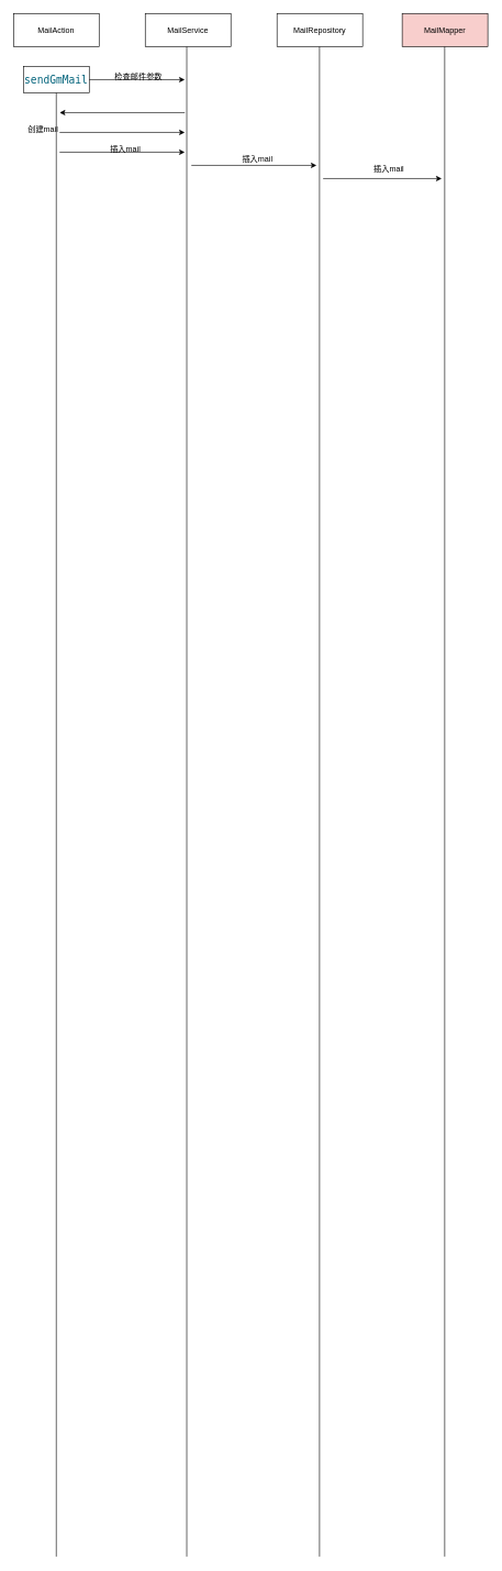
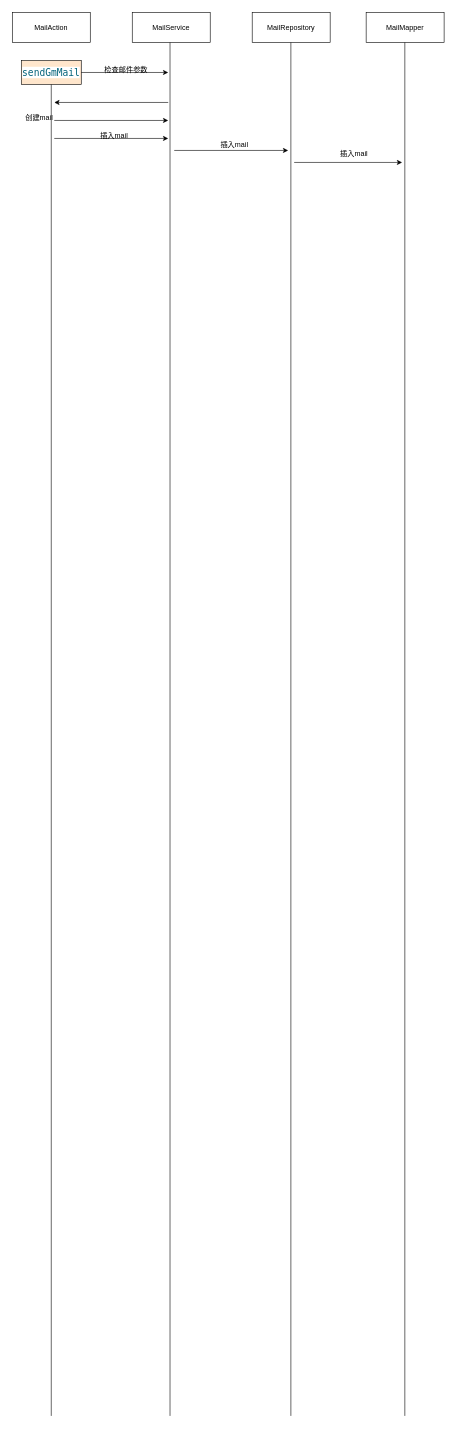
  <mxCell id="0" />
  <mxCell id="1" parent="0" />
  <mxCell id="2" value="MailAction" style="rounded=0;whiteSpace=wrap;html=1;" vertex="1" parent="1"><mxGeometry x="20" y="20" width="130" height="50" as="geometry" /></mxCell>
  <mxCell id="3" value="MailService" style="rounded=0;whiteSpace=wrap;html=1;" vertex="1" parent="1"><mxGeometry x="220" y="20" width="130" height="50" as="geometry" /></mxCell>
  <mxCell id="4" value="MailRepository" style="rounded=0;whiteSpace=wrap;html=1;" vertex="1" parent="1"><mxGeometry x="420" y="20" width="130" height="50" as="geometry" /></mxCell>
- <mxCell id="5" value="MailMapper" style="rounded=0;whiteSpace=wrap;html=1;fillColor=#f8cecc;" vertex="1" parent="1"><mxGeometry x="610" y="20" width="130" height="50" as="geometry" /></mxCell>
+ <mxCell id="5" value="MailMapper" style="rounded=0;whiteSpace=wrap;html=1;" vertex="1" parent="1"><mxGeometry x="610" y="20" width="130" height="50" as="geometry" /></mxCell>
  <mxCell id="6" value="" style="endArrow=none;html=1;rounded=0;entryX=0.5;entryY=1;entryDx=0;entryDy=0;" edge="1" parent="1"><mxGeometry width="50" height="50" relative="1" as="geometry"><mxPoint x="283" y="2360" as="sourcePoint" /><mxPoint x="283" y="70" as="targetPoint" /></mxGeometry></mxCell>
  <mxCell id="7" value="" style="endArrow=none;html=1;rounded=0;entryX=0.5;entryY=1;entryDx=0;entryDy=0;" edge="1" parent="1"><mxGeometry width="50" height="50" relative="1" as="geometry"><mxPoint x="484.5" y="2360" as="sourcePoint" /><mxPoint x="484.5" y="70" as="targetPoint" /></mxGeometry></mxCell>
  <mxCell id="8" value="" style="endArrow=none;html=1;rounded=0;entryX=0.5;entryY=1;entryDx=0;entryDy=0;" edge="1" parent="1"><mxGeometry width="50" height="50" relative="1" as="geometry"><mxPoint x="674.5" y="2360" as="sourcePoint" /><mxPoint x="674.5" y="70" as="targetPoint" /></mxGeometry></mxCell>
  <mxCell id="9" value="" style="endArrow=classic;html=1;rounded=0;" edge="1" parent="1"><mxGeometry width="50" height="50" relative="1" as="geometry"><mxPoint x="90" y="120" as="sourcePoint" /><mxPoint x="280" y="120" as="targetPoint" /></mxGeometry></mxCell>
  <mxCell id="10" value="检查邮件参数" style="text;html=1;strokeColor=none;fillColor=none;align=center;verticalAlign=middle;whiteSpace=wrap;rounded=0;" vertex="1" parent="1"><mxGeometry x="160" y="100" width="100" height="30" as="geometry" /></mxCell>
- <mxCell id="11" value="&lt;pre style=&quot;background-color:#ffffff;color:#080808;font-family:'宋体',monospace;font-size:12.0pt;&quot;&gt;&lt;span style=&quot;color:#00627a;&quot;&gt;sendGmMail&lt;/span&gt;&lt;/pre&gt;" style="rounded=0;whiteSpace=wrap;html=1;" vertex="1" parent="1"><mxGeometry x="35" y="100" width="100" height="40" as="geometry" /></mxCell>
+ <mxCell id="11" value="&lt;pre style=&quot;background-color:#ffffff;color:#080808;font-family:'宋体',monospace;font-size:12.0pt;&quot;&gt;&lt;span style=&quot;color:#00627a;&quot;&gt;sendGmMail&lt;/span&gt;&lt;/pre&gt;" style="rounded=0;whiteSpace=wrap;html=1;fillColor=#ffe6cc;" vertex="1" parent="1"><mxGeometry x="35" y="100" width="100" height="40" as="geometry" /></mxCell>
  <mxCell id="12" value="" style="endArrow=none;html=1;rounded=0;entryX=0.5;entryY=1;entryDx=0;entryDy=0;" edge="1" parent="1" target="11"><mxGeometry width="50" height="50" relative="1" as="geometry"><mxPoint x="85" y="2360" as="sourcePoint" /><mxPoint x="85" y="70" as="targetPoint" /></mxGeometry></mxCell>
  <mxCell id="13" value="" style="endArrow=classic;html=1;rounded=0;" edge="1" parent="1"><mxGeometry width="50" height="50" relative="1" as="geometry"><mxPoint x="280" y="170" as="sourcePoint" /><mxPoint x="90" y="170" as="targetPoint" /></mxGeometry></mxCell>
  <mxCell id="14" value="" style="endArrow=classic;html=1;rounded=0;" edge="1" parent="1"><mxGeometry width="50" height="50" relative="1" as="geometry"><mxPoint x="90" y="200" as="sourcePoint" /><mxPoint x="280" y="200" as="targetPoint" /></mxGeometry></mxCell>
  <mxCell id="15" value="创建mail" style="text;html=1;strokeColor=none;fillColor=none;align=center;verticalAlign=middle;whiteSpace=wrap;rounded=0;" vertex="1" parent="1"><mxGeometry x="35" y="180" width="60" height="30" as="geometry" /></mxCell>
  <mxCell id="16" value="" style="endArrow=classic;html=1;rounded=0;" edge="1" parent="1"><mxGeometry width="50" height="50" relative="1" as="geometry"><mxPoint x="90" y="230" as="sourcePoint" /><mxPoint x="280" y="230" as="targetPoint" /></mxGeometry></mxCell>
  <mxCell id="17" value="插入mail" style="text;html=1;strokeColor=none;fillColor=none;align=center;verticalAlign=middle;whiteSpace=wrap;rounded=0;" vertex="1" parent="1"><mxGeometry x="160" y="210" width="60" height="30" as="geometry" /></mxCell>
  <mxCell id="18" value="" style="endArrow=classic;html=1;rounded=0;" edge="1" parent="1"><mxGeometry width="50" height="50" relative="1" as="geometry"><mxPoint x="290" y="250" as="sourcePoint" /><mxPoint x="480" y="250" as="targetPoint" /></mxGeometry></mxCell>
  <mxCell id="19" value="" style="endArrow=classic;html=1;rounded=0;" edge="1" parent="1"><mxGeometry width="50" height="50" relative="1" as="geometry"><mxPoint x="490" y="270" as="sourcePoint" /><mxPoint x="670" y="270" as="targetPoint" /></mxGeometry></mxCell>
  <mxCell id="20" value="插入mail" style="text;html=1;align=center;verticalAlign=middle;resizable=0;points=[];autosize=1;strokeColor=none;fillColor=none;" vertex="1" parent="1"><mxGeometry x="360" y="230" width="60" height="20" as="geometry" /></mxCell>
  <mxCell id="21" value="插入mail" style="text;html=1;strokeColor=none;fillColor=none;align=center;verticalAlign=middle;whiteSpace=wrap;rounded=0;" vertex="1" parent="1"><mxGeometry x="560" y="240" width="60" height="30" as="geometry" /></mxCell>
